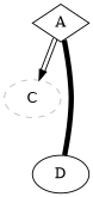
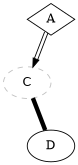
  digraph {
    A [shape=diamond]
    C [color=grey style=dashed]
    D
    A -> C [color="black:invis:black"]
-   A -> D [arrowhead=none penwidth=5]
+   C -> D [arrowhead=none penwidth=5]
  }
